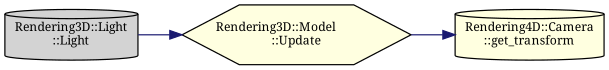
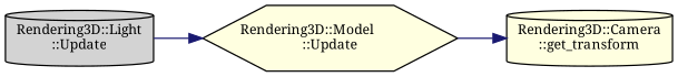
  digraph {
    fontname="Noto Serif"
    rankdir=RL
    node [color=black fillcolor=lightyellow fontname="Noto Serif" fontsize=10 shape=cylinder style=filled]
    edge [color=midnightblue dir=back fontname="Noto Serif" fontsize=10 labelfontname=Helvetica labelfontsize=10 style=solid]
-   n1 [fontcolor=black height=0.2 label="Rendering4D::Camera\l::get_transform" width=0.4]
+   n1 [fontcolor=black height=0.2 label="Rendering3D::Camera\l::get_transform" width=0.4]
    n2 [height=0.2 label="Rendering3D::Model\l::Update" shape=hexagon width=0.4]
-   n3 [fillcolor=lightgrey height=0.2 label="Rendering3D::Light\l::Light" width=0.4]
+   n3 [fillcolor=lightgrey height=0.2 label="Rendering3D::Light\l::Update" width=0.4]
    n1 -> n2
    n2 -> n3
  }
